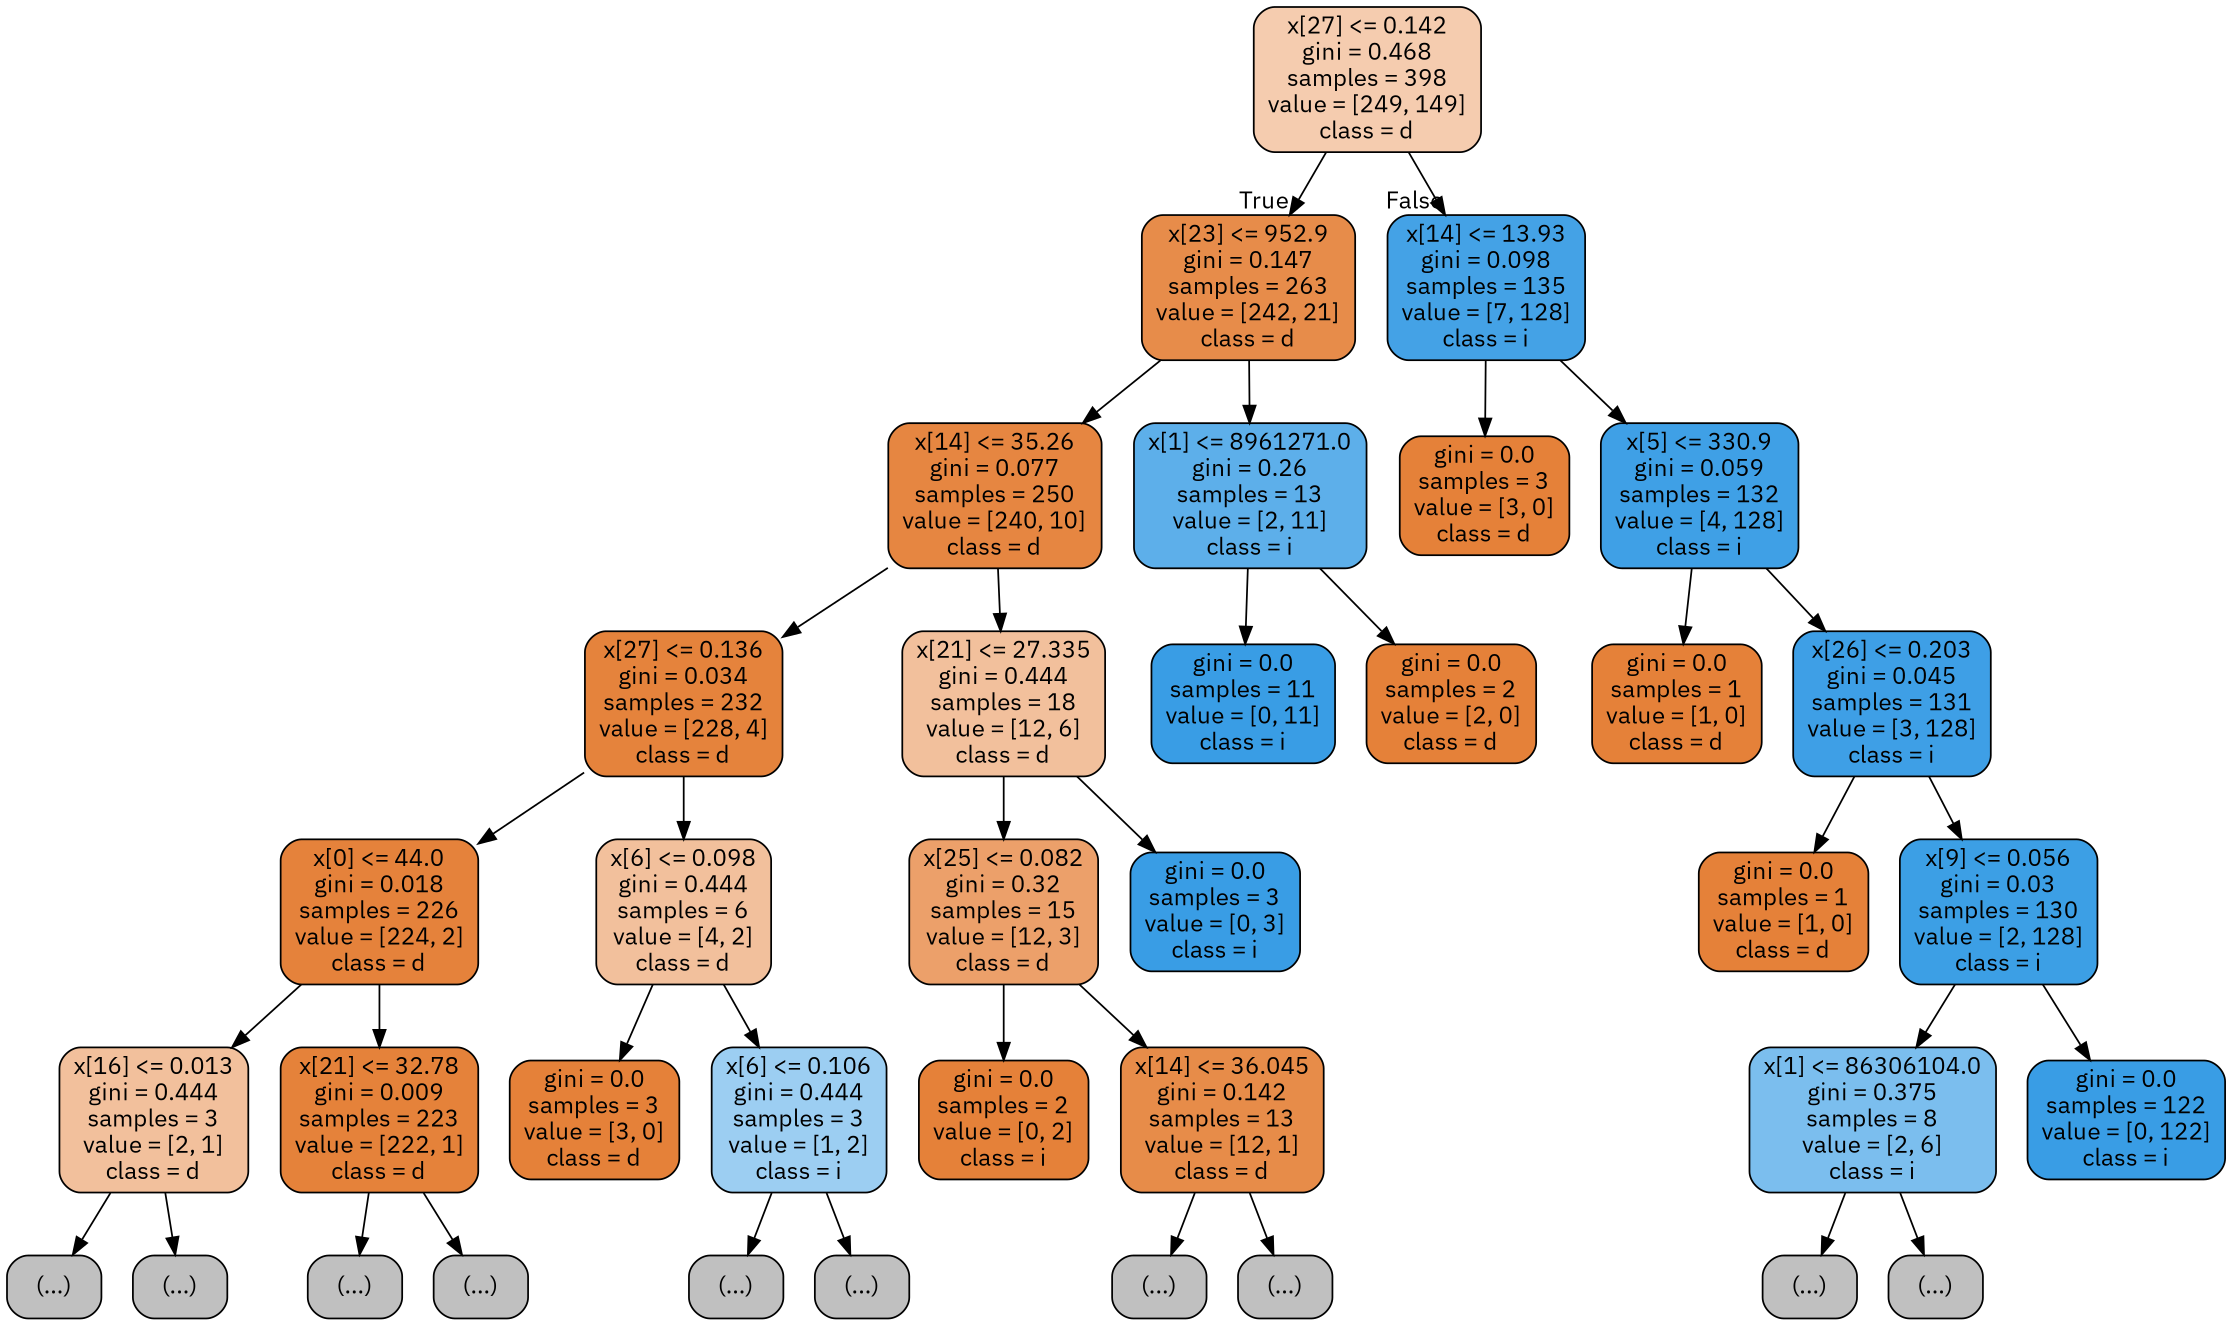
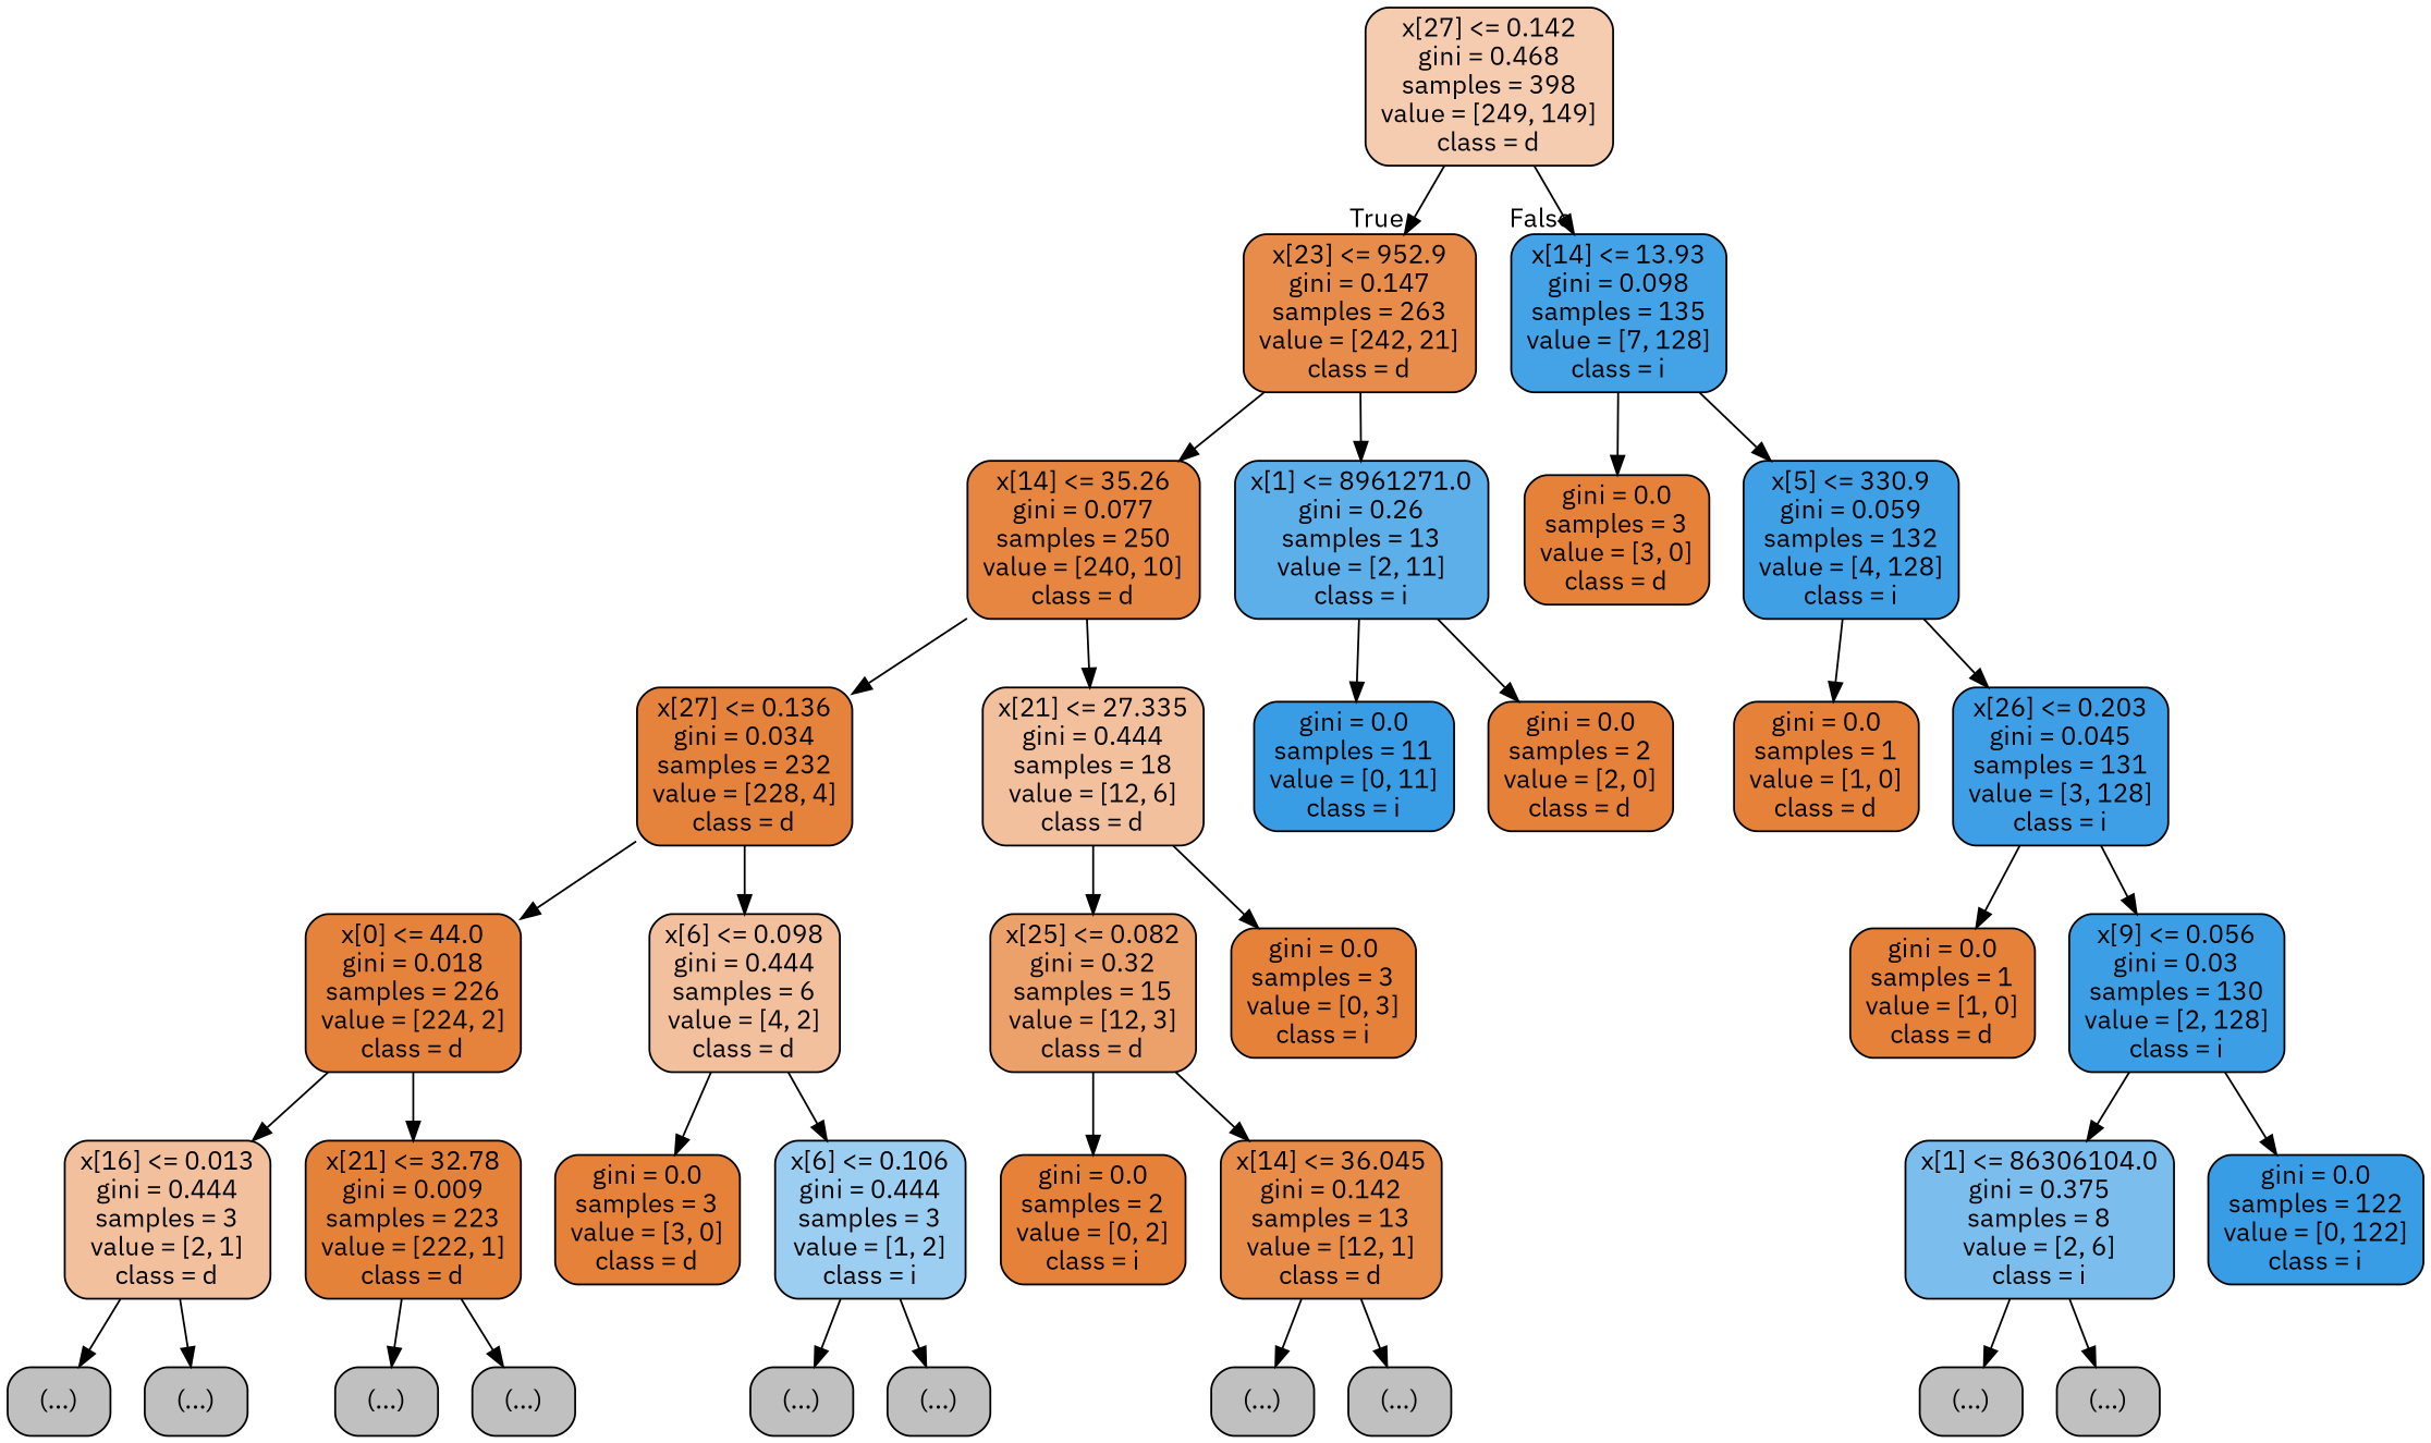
  digraph {
    fontname="IBM Plex Sans"
    node [color=black fillcolor="#C0C0C0" fontname="IBM Plex Sans" shape=box style="filled, rounded"]
    edge [fontname="IBM Plex Sans"]
    n1 [fillcolor="#f5ccaf" label="x[27] <= 0.142\ngini = 0.468\nsamples = 398\nvalue = [249, 149]\nclass = d"]
    n2 [fillcolor="#e78c4a" label="x[23] <= 952.9\ngini = 0.147\nsamples = 263\nvalue = [242, 21]\nclass = d"]
    n3 [fillcolor="#44a2e6" label="x[14] <= 13.93\ngini = 0.098\nsamples = 135\nvalue = [7, 128]\nclass = i"]
    n4 [fillcolor="#e68641" label="x[14] <= 35.26\ngini = 0.077\nsamples = 250\nvalue = [240, 10]\nclass = d"]
    n5 [fillcolor="#5dafea" label="x[1] <= 8961271.0\ngini = 0.26\nsamples = 13\nvalue = [2, 11]\nclass = i"]
    n6 [fillcolor="#e58139" label="gini = 0.0\nsamples = 3\nvalue = [3, 0]\nclass = d"]
    n7 [fillcolor="#3fa0e6" label="x[5] <= 330.9\ngini = 0.059\nsamples = 132\nvalue = [4, 128]\nclass = i"]
    n8 [fillcolor="#e5833c" label="x[27] <= 0.136\ngini = 0.034\nsamples = 232\nvalue = [228, 4]\nclass = d"]
    n9 [fillcolor="#f2c09c" label="x[21] <= 27.335\ngini = 0.444\nsamples = 18\nvalue = [12, 6]\nclass = d"]
    n10 [fillcolor="#399de5" label="gini = 0.0\nsamples = 11\nvalue = [0, 11]\nclass = i"]
    n11 [fillcolor="#e58139" label="gini = 0.0\nsamples = 2\nvalue = [2, 0]\nclass = d"]
    n12 [fillcolor="#e5823b" label="x[0] <= 44.0\ngini = 0.018\nsamples = 226\nvalue = [224, 2]\nclass = d"]
    n13 [fillcolor="#f2c09c" label="x[6] <= 0.098\ngini = 0.444\nsamples = 6\nvalue = [4, 2]\nclass = d"]
    n14 [fillcolor="#eca06a" label="x[25] <= 0.082\ngini = 0.32\nsamples = 15\nvalue = [12, 3]\nclass = d"]
-   n15 [fillcolor="#399de5" label="gini = 0.0\nsamples = 3\nvalue = [0, 3]\nclass = i"]
+   n15 [fillcolor="#e58139" label="gini = 0.0\nsamples = 3\nvalue = [0, 3]\nclass = i"]
    n16 [fillcolor="#f2c09c" label="x[16] <= 0.013\ngini = 0.444\nsamples = 3\nvalue = [2, 1]\nclass = d"]
    n17 [fillcolor="#e5823a" label="x[21] <= 32.78\ngini = 0.009\nsamples = 223\nvalue = [222, 1]\nclass = d"]
    n18 [fillcolor="#e58139" label="gini = 0.0\nsamples = 3\nvalue = [3, 0]\nclass = d"]
    n19 [fillcolor="#9ccef2" label="x[6] <= 0.106\ngini = 0.444\nsamples = 3\nvalue = [1, 2]\nclass = i"]
    n20 [label="(...)"]
    n21 [label="(...)"]
    n22 [label="(...)"]
    n23 [label="(...)"]
    n24 [label="(...)"]
    n25 [label="(...)"]
    n26 [fillcolor="#e58139" label="gini = 0.0\nsamples = 2\nvalue = [0, 2]\nclass = i"]
    n27 [fillcolor="#e78c49" label="x[14] <= 36.045\ngini = 0.142\nsamples = 13\nvalue = [12, 1]\nclass = d"]
    n28 [label="(...)"]
    n29 [label="(...)"]
    n30 [fillcolor="#e58139" label="gini = 0.0\nsamples = 1\nvalue = [1, 0]\nclass = d"]
    n31 [fillcolor="#3e9fe6" label="x[26] <= 0.203\ngini = 0.045\nsamples = 131\nvalue = [3, 128]\nclass = i"]
    n32 [fillcolor="#e58139" label="gini = 0.0\nsamples = 1\nvalue = [1, 0]\nclass = d"]
    n33 [fillcolor="#3c9fe5" label="x[9] <= 0.056\ngini = 0.03\nsamples = 130\nvalue = [2, 128]\nclass = i"]
    n34 [fillcolor="#7bbeee" label="x[1] <= 86306104.0\ngini = 0.375\nsamples = 8\nvalue = [2, 6]\nclass = i"]
    n35 [fillcolor="#399de5" label="gini = 0.0\nsamples = 122\nvalue = [0, 122]\nclass = i"]
    n36 [label="(...)"]
    n37 [label="(...)"]
    n1 -> n2 [headlabel=True labelangle=45 labeldistance=2.5]
    n1 -> n3 [headlabel=False labelangle=-45 labeldistance=2.5]
    n2 -> n4
    n2 -> n5
    n3 -> n6
    n3 -> n7
    n4 -> n8
    n4 -> n9
    n5 -> n10
    n5 -> n11
    n7 -> n30
    n7 -> n31
    n8 -> n12
    n8 -> n13
    n9 -> n14
    n9 -> n15
    n12 -> n16
    n12 -> n17
    n13 -> n18
    n13 -> n19
    n14 -> n26
    n14 -> n27
    n16 -> n20
    n16 -> n21
    n17 -> n22
    n17 -> n23
    n19 -> n24
    n19 -> n25
    n27 -> n28
    n27 -> n29
    n31 -> n32
    n31 -> n33
    n33 -> n34
    n33 -> n35
    n34 -> n36
    n34 -> n37
  }
